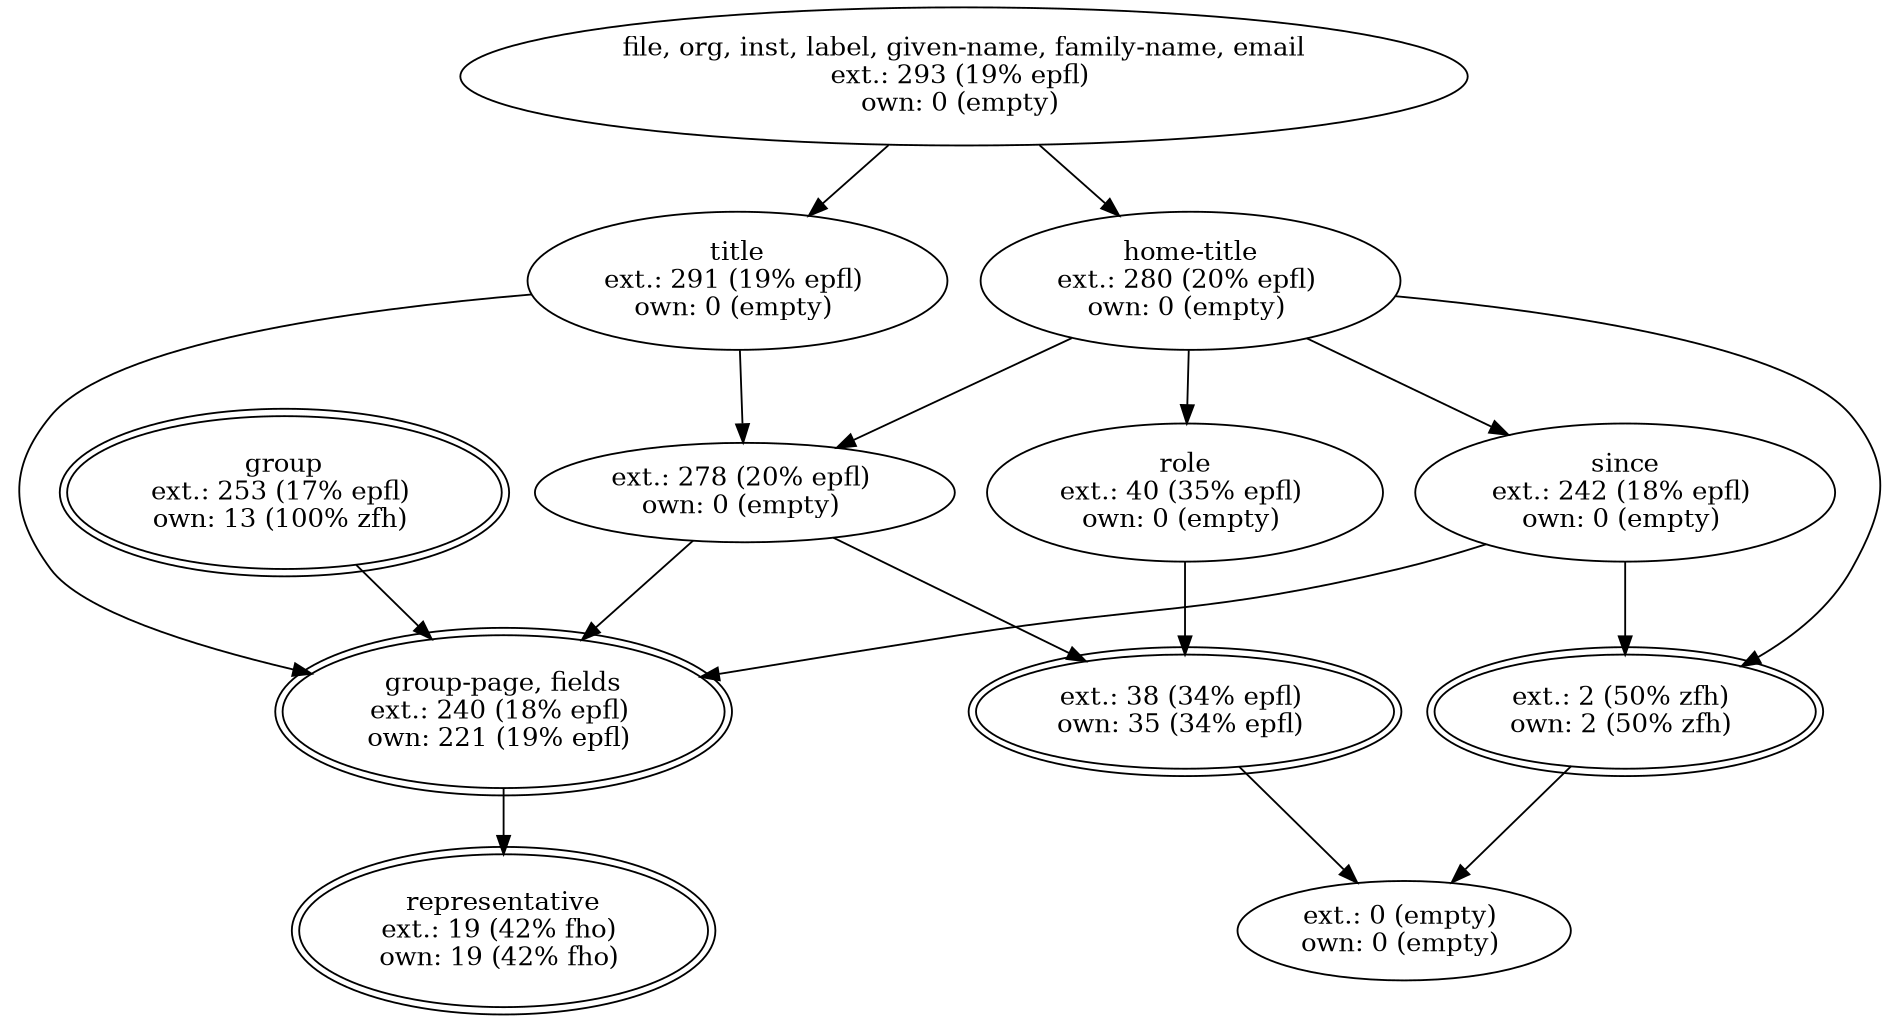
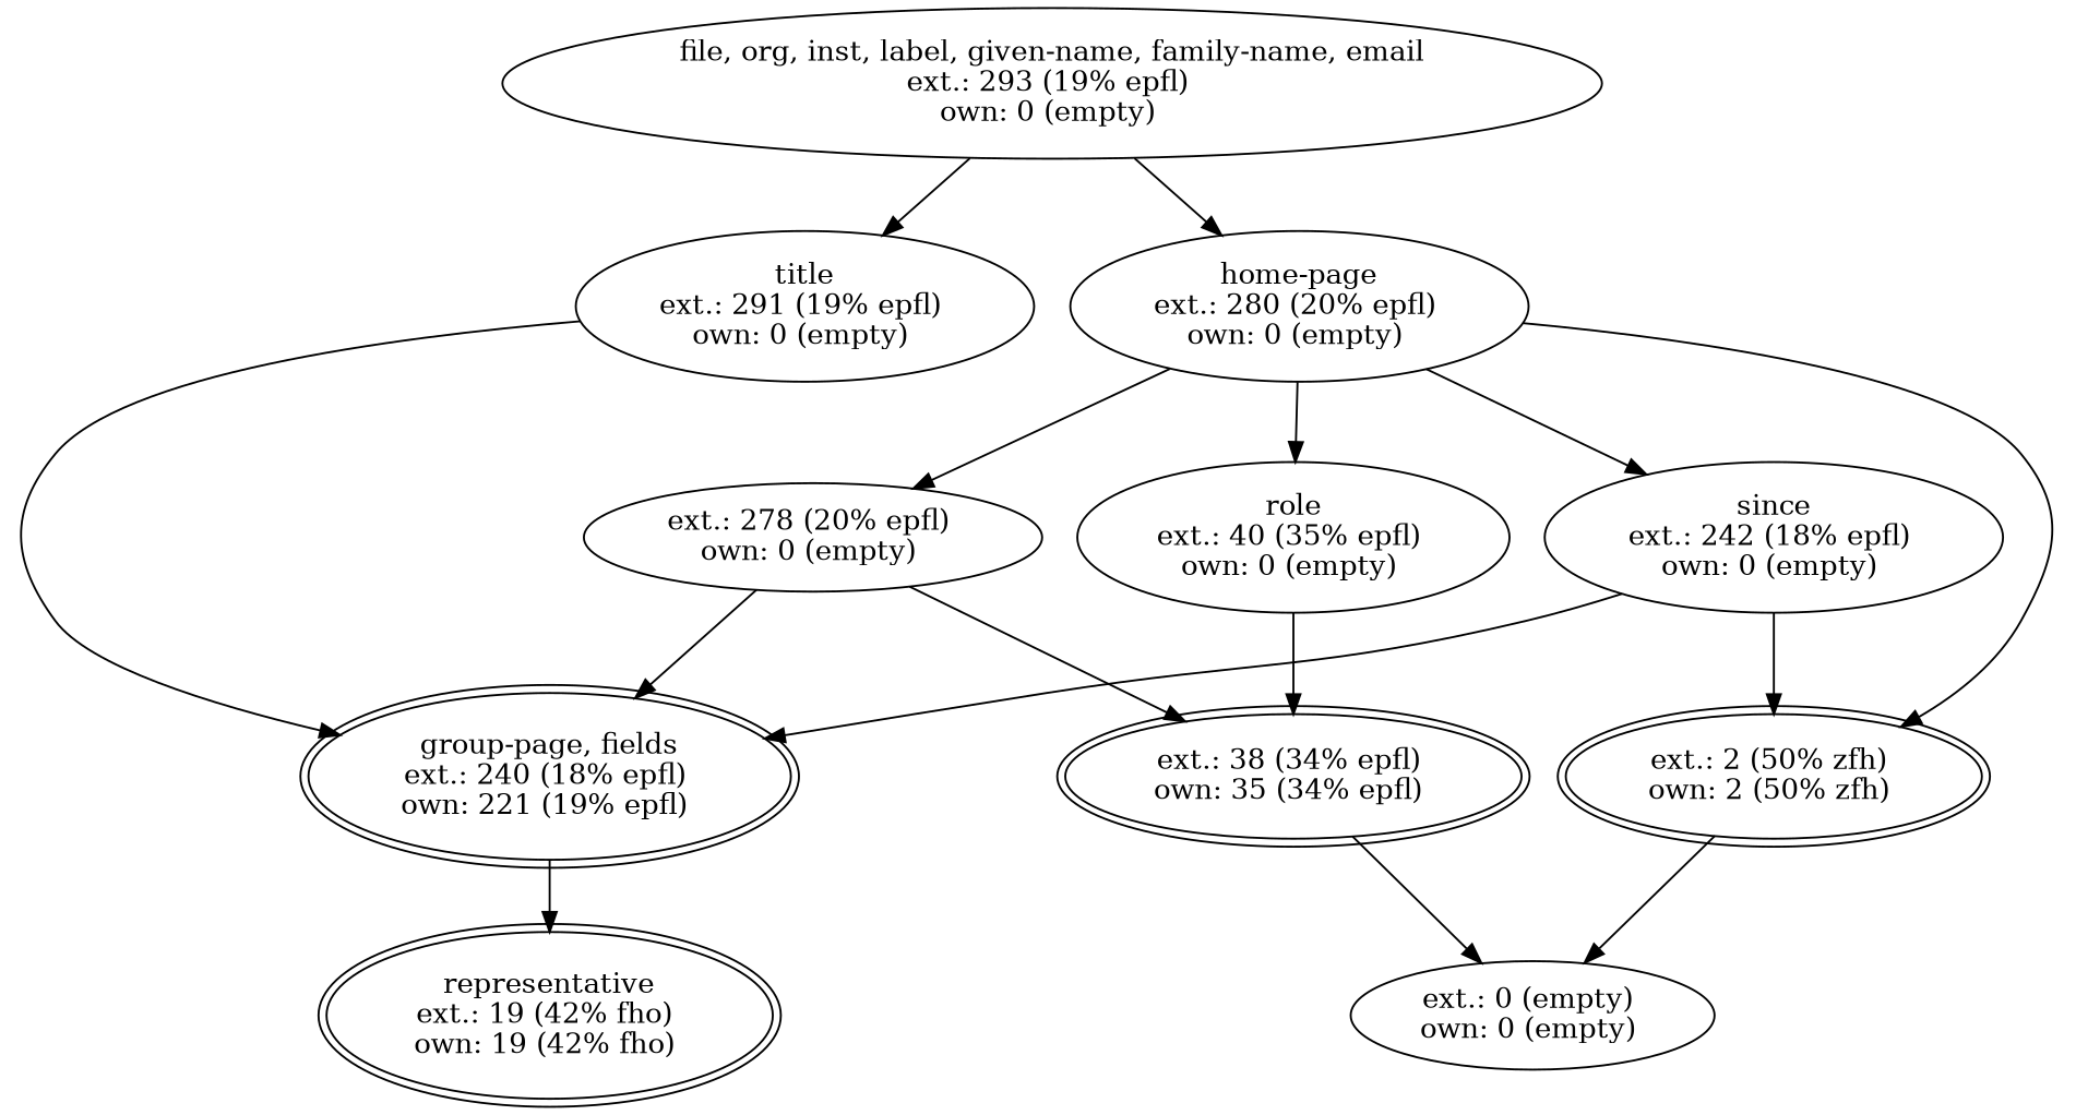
  digraph {
    n1 [label="file, org, inst, label, given-name, family-name, email\next.: 293 (19% epfl) \nown: 0 (empty) "]
-   n2 [label="home-title\next.: 280 (20% epfl) \nown: 0 (empty) "]
+   n2 [label="home-page\next.: 280 (20% epfl) \nown: 0 (empty) "]
    n3 [label="title\next.: 291 (19% epfl) \nown: 0 (empty) "]
    n4 [label="ext.: 278 (20% epfl) \nown: 0 (empty) "]
    n5 [label="since\next.: 242 (18% epfl) \nown: 0 (empty) "]
    n6 [label="ext.: 2 (50% zfh) \nown: 2 (50% zfh) " peripheries=2]
    n7 [label="role\next.: 40 (35% epfl) \nown: 0 (empty) "]
    n8 [label="group-page, fields\next.: 240 (18% epfl) \nown: 221 (19% epfl) " peripheries=2]
    n9 [label="representative\next.: 19 (42% fho) \nown: 19 (42% fho) " peripheries=2]
    n10 [label="ext.: 38 (34% epfl) \nown: 35 (34% epfl) " peripheries=2]
    n11 [label="ext.: 0 (empty) \nown: 0 (empty) "]
-   n12 [label="group\next.: 253 (17% epfl) \nown: 13 (100% zfh) " peripheries=2]
    n1 -> n2
    n1 -> n3
    n2 -> n4
    n2 -> n5
    n2 -> n6
    n2 -> n7
-   n3 -> n4
    n3 -> n8
    n4 -> n8
    n4 -> n10
    n5 -> n6
    n5 -> n8
    n6 -> n11
    n7 -> n10
    n8 -> n9
    n10 -> n11
-   n12 -> n8
  }
